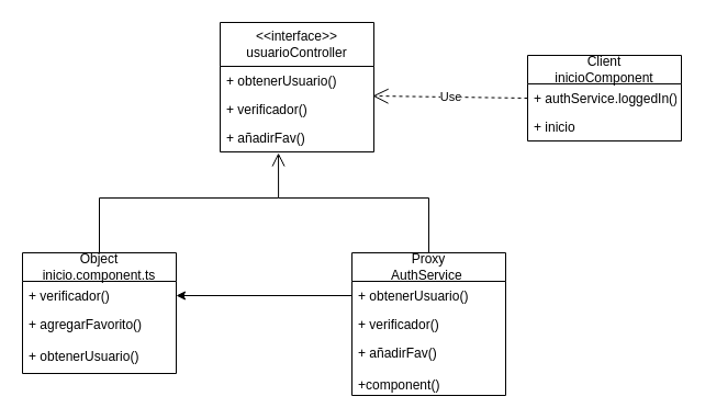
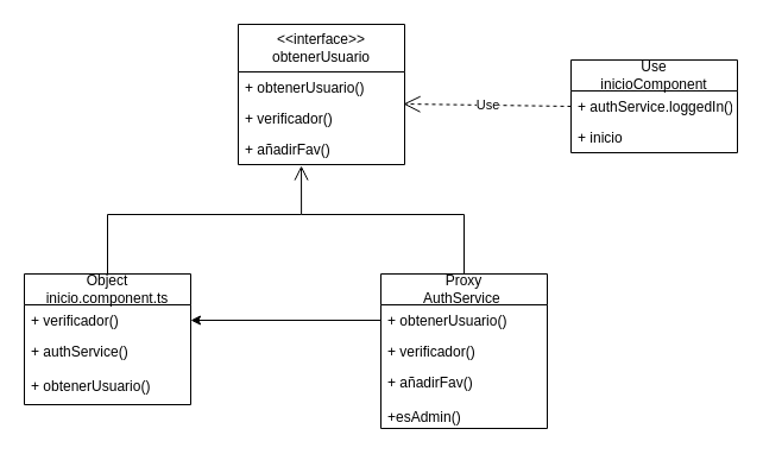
  <mxCell id="0" />
  <mxCell id="1" parent="0" />
- <mxCell id="2" value="&amp;lt;&amp;lt;interface&amp;gt;&amp;gt;&lt;br&gt;usuarioController" style="swimlane;fontStyle=0;childLayout=stackLayout;horizontal=1;startSize=40;fillColor=none;horizontalStack=0;resizeParent=1;resizeParentMax=0;resizeLast=0;collapsible=1;marginBottom=0;whiteSpace=wrap;html=1;" vertex="1" parent="1"><mxGeometry x="200" y="20" width="140" height="118" as="geometry" /></mxCell>
+ <mxCell id="2" value="&amp;lt;&amp;lt;interface&amp;gt;&amp;gt;&lt;br&gt;obtenerUsuario" style="swimlane;fontStyle=0;childLayout=stackLayout;horizontal=1;startSize=40;fillColor=none;horizontalStack=0;resizeParent=1;resizeParentMax=0;resizeLast=0;collapsible=1;marginBottom=0;whiteSpace=wrap;html=1;" vertex="1" parent="1"><mxGeometry x="200" y="20" width="140" height="118" as="geometry" /></mxCell>
  <mxCell id="3" value="+&amp;nbsp;obtenerUsuario()" style="text;strokeColor=none;fillColor=none;align=left;verticalAlign=top;spacingLeft=4;spacingRight=4;overflow=hidden;rotatable=0;points=[[0,0.5],[1,0.5]];portConstraint=eastwest;whiteSpace=wrap;html=1;" vertex="1" parent="2"><mxGeometry y="40" width="140" height="26" as="geometry" /></mxCell>
  <mxCell id="4" value="+&amp;nbsp;verificador()" style="text;strokeColor=none;fillColor=none;align=left;verticalAlign=top;spacingLeft=4;spacingRight=4;overflow=hidden;rotatable=0;points=[[0,0.5],[1,0.5]];portConstraint=eastwest;whiteSpace=wrap;html=1;" vertex="1" parent="2"><mxGeometry y="66" width="140" height="26" as="geometry" /></mxCell>
  <mxCell id="5" value="+&amp;nbsp;añadirFav()" style="text;strokeColor=none;fillColor=none;align=left;verticalAlign=top;spacingLeft=4;spacingRight=4;overflow=hidden;rotatable=0;points=[[0,0.5],[1,0.5]];portConstraint=eastwest;whiteSpace=wrap;html=1;" vertex="1" parent="2"><mxGeometry y="92" width="140" height="26" as="geometry" /></mxCell>
- <mxCell id="6" value="Client&lt;br&gt;inicioComponent" style="swimlane;fontStyle=0;childLayout=stackLayout;horizontal=1;startSize=26;fillColor=none;horizontalStack=0;resizeParent=1;resizeParentMax=0;resizeLast=0;collapsible=1;marginBottom=0;whiteSpace=wrap;html=1;" vertex="1" parent="1"><mxGeometry x="480" y="50" width="140" height="78" as="geometry" /></mxCell>
+ <mxCell id="6" value="Use&lt;br&gt;inicioComponent" style="swimlane;fontStyle=0;childLayout=stackLayout;horizontal=1;startSize=26;fillColor=none;horizontalStack=0;resizeParent=1;resizeParentMax=0;resizeLast=0;collapsible=1;marginBottom=0;whiteSpace=wrap;html=1;" vertex="1" parent="1"><mxGeometry x="480" y="50" width="140" height="78" as="geometry" /></mxCell>
  <mxCell id="7" value="+&amp;nbsp;authService.loggedIn()" style="text;strokeColor=none;fillColor=none;align=left;verticalAlign=top;spacingLeft=4;spacingRight=4;overflow=hidden;rotatable=0;points=[[0,0.5],[1,0.5]];portConstraint=eastwest;whiteSpace=wrap;html=1;" vertex="1" parent="6"><mxGeometry y="26" width="140" height="26" as="geometry" /></mxCell>
  <mxCell id="8" value="+ inicio" style="text;strokeColor=none;fillColor=none;align=left;verticalAlign=top;spacingLeft=4;spacingRight=4;overflow=hidden;rotatable=0;points=[[0,0.5],[1,0.5]];portConstraint=eastwest;whiteSpace=wrap;html=1;" vertex="1" parent="6"><mxGeometry y="52" width="140" height="26" as="geometry" /></mxCell>
  <mxCell id="9" value="Object&lt;br&gt;inicio.component.ts" style="swimlane;fontStyle=0;childLayout=stackLayout;horizontal=1;startSize=26;fillColor=none;horizontalStack=0;resizeParent=1;resizeParentMax=0;resizeLast=0;collapsible=1;marginBottom=0;whiteSpace=wrap;html=1;" vertex="1" parent="1"><mxGeometry x="20" y="230" width="140" height="110" as="geometry" /></mxCell>
  <mxCell id="10" value="+ verificador()" style="text;strokeColor=none;fillColor=none;align=left;verticalAlign=top;spacingLeft=4;spacingRight=4;overflow=hidden;rotatable=0;points=[[0,0.5],[1,0.5]];portConstraint=eastwest;whiteSpace=wrap;html=1;" vertex="1" parent="9"><mxGeometry y="26" width="140" height="26" as="geometry" /></mxCell>
- <mxCell id="11" value="+&amp;nbsp;agregarFavorito()&lt;br&gt;&lt;br&gt;+&amp;nbsp;obtenerUsuario()" style="text;strokeColor=none;fillColor=none;align=left;verticalAlign=top;spacingLeft=4;spacingRight=4;overflow=hidden;rotatable=0;points=[[0,0.5],[1,0.5]];portConstraint=eastwest;whiteSpace=wrap;html=1;" vertex="1" parent="9"><mxGeometry y="52" width="140" height="58" as="geometry" /></mxCell>
+ <mxCell id="11" value="+&amp;nbsp;authService()&lt;br&gt;&lt;br&gt;+&amp;nbsp;obtenerUsuario()" style="text;strokeColor=none;fillColor=none;align=left;verticalAlign=top;spacingLeft=4;spacingRight=4;overflow=hidden;rotatable=0;points=[[0,0.5],[1,0.5]];portConstraint=eastwest;whiteSpace=wrap;html=1;" vertex="1" parent="9"><mxGeometry y="52" width="140" height="58" as="geometry" /></mxCell>
  <mxCell id="12" value="Proxy&lt;br&gt;AuthService&amp;nbsp;" style="swimlane;fontStyle=0;childLayout=stackLayout;horizontal=1;startSize=26;fillColor=none;horizontalStack=0;resizeParent=1;resizeParentMax=0;resizeLast=0;collapsible=1;marginBottom=0;whiteSpace=wrap;html=1;" vertex="1" parent="1"><mxGeometry x="320" y="230" width="140" height="130" as="geometry" /></mxCell>
  <mxCell id="13" value="+ obtenerUsuario()&lt;br&gt;" style="text;strokeColor=none;fillColor=none;align=left;verticalAlign=top;spacingLeft=4;spacingRight=4;overflow=hidden;rotatable=0;points=[[0,0.5],[1,0.5]];portConstraint=eastwest;whiteSpace=wrap;html=1;" vertex="1" parent="12"><mxGeometry y="26" width="140" height="26" as="geometry" /></mxCell>
  <mxCell id="14" value="+&amp;nbsp;verificador()" style="text;strokeColor=none;fillColor=none;align=left;verticalAlign=top;spacingLeft=4;spacingRight=4;overflow=hidden;rotatable=0;points=[[0,0.5],[1,0.5]];portConstraint=eastwest;whiteSpace=wrap;html=1;" vertex="1" parent="12"><mxGeometry y="52" width="140" height="26" as="geometry" /></mxCell>
- <mxCell id="15" value="+&amp;nbsp;añadirFav()&lt;br&gt;&lt;br&gt;+component()" style="text;strokeColor=none;fillColor=none;align=left;verticalAlign=top;spacingLeft=4;spacingRight=4;overflow=hidden;rotatable=0;points=[[0,0.5],[1,0.5]];portConstraint=eastwest;whiteSpace=wrap;html=1;" vertex="1" parent="12"><mxGeometry y="78" width="140" height="52" as="geometry" /></mxCell>
+ <mxCell id="15" value="+&amp;nbsp;añadirFav()&lt;br&gt;&lt;br&gt;+esAdmin()" style="text;strokeColor=none;fillColor=none;align=left;verticalAlign=top;spacingLeft=4;spacingRight=4;overflow=hidden;rotatable=0;points=[[0,0.5],[1,0.5]];portConstraint=eastwest;whiteSpace=wrap;html=1;" vertex="1" parent="12"><mxGeometry y="78" width="140" height="52" as="geometry" /></mxCell>
  <mxCell id="16" value="Use" style="endArrow=open;endSize=12;dashed=1;html=1;rounded=0;exitX=0;exitY=0.5;exitDx=0;exitDy=0;entryX=0.993;entryY=0.038;entryDx=0;entryDy=0;entryPerimeter=0;" edge="1" parent="1" source="7" target="4"><mxGeometry width="160" relative="1" as="geometry"><mxPoint x="340" y="160" as="sourcePoint" /><mxPoint x="500" y="160" as="targetPoint" /></mxGeometry></mxCell>
  <mxCell id="17" style="edgeStyle=orthogonalEdgeStyle;rounded=0;orthogonalLoop=1;jettySize=auto;html=1;exitX=0.5;exitY=0;exitDx=0;exitDy=0;endArrow=none;endFill=0;" edge="1" parent="1" source="9"><mxGeometry relative="1" as="geometry"><mxPoint x="253" y="180" as="targetPoint" /><Array as="points"><mxPoint x="90" y="180" /><mxPoint x="253" y="180" /></Array></mxGeometry></mxCell>
  <mxCell id="18" style="edgeStyle=orthogonalEdgeStyle;rounded=0;orthogonalLoop=1;jettySize=auto;html=1;exitX=0.5;exitY=0;exitDx=0;exitDy=0;entryX=0.379;entryY=1.038;entryDx=0;entryDy=0;entryPerimeter=0;endArrow=open;endFill=0;endSize=10;" edge="1" parent="1" source="12" target="5"><mxGeometry relative="1" as="geometry"><Array as="points"><mxPoint x="390" y="180" /><mxPoint x="253" y="180" /></Array></mxGeometry></mxCell>
  <mxCell id="19" style="edgeStyle=orthogonalEdgeStyle;rounded=0;orthogonalLoop=1;jettySize=auto;html=1;exitX=0;exitY=0.5;exitDx=0;exitDy=0;entryX=1;entryY=0.5;entryDx=0;entryDy=0;" edge="1" parent="1" source="13" target="10"><mxGeometry relative="1" as="geometry" /></mxCell>
